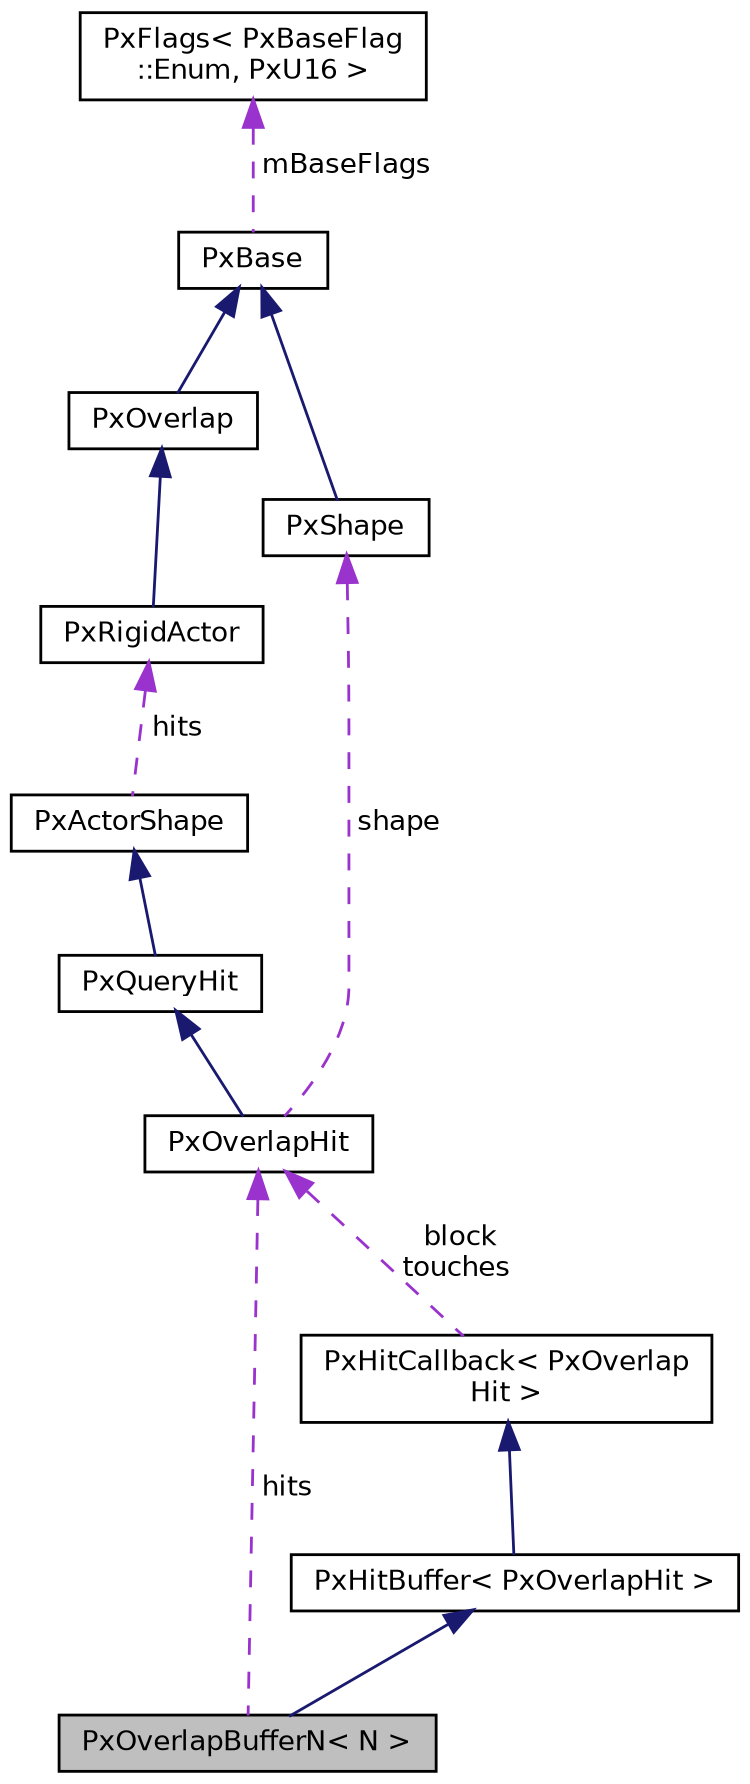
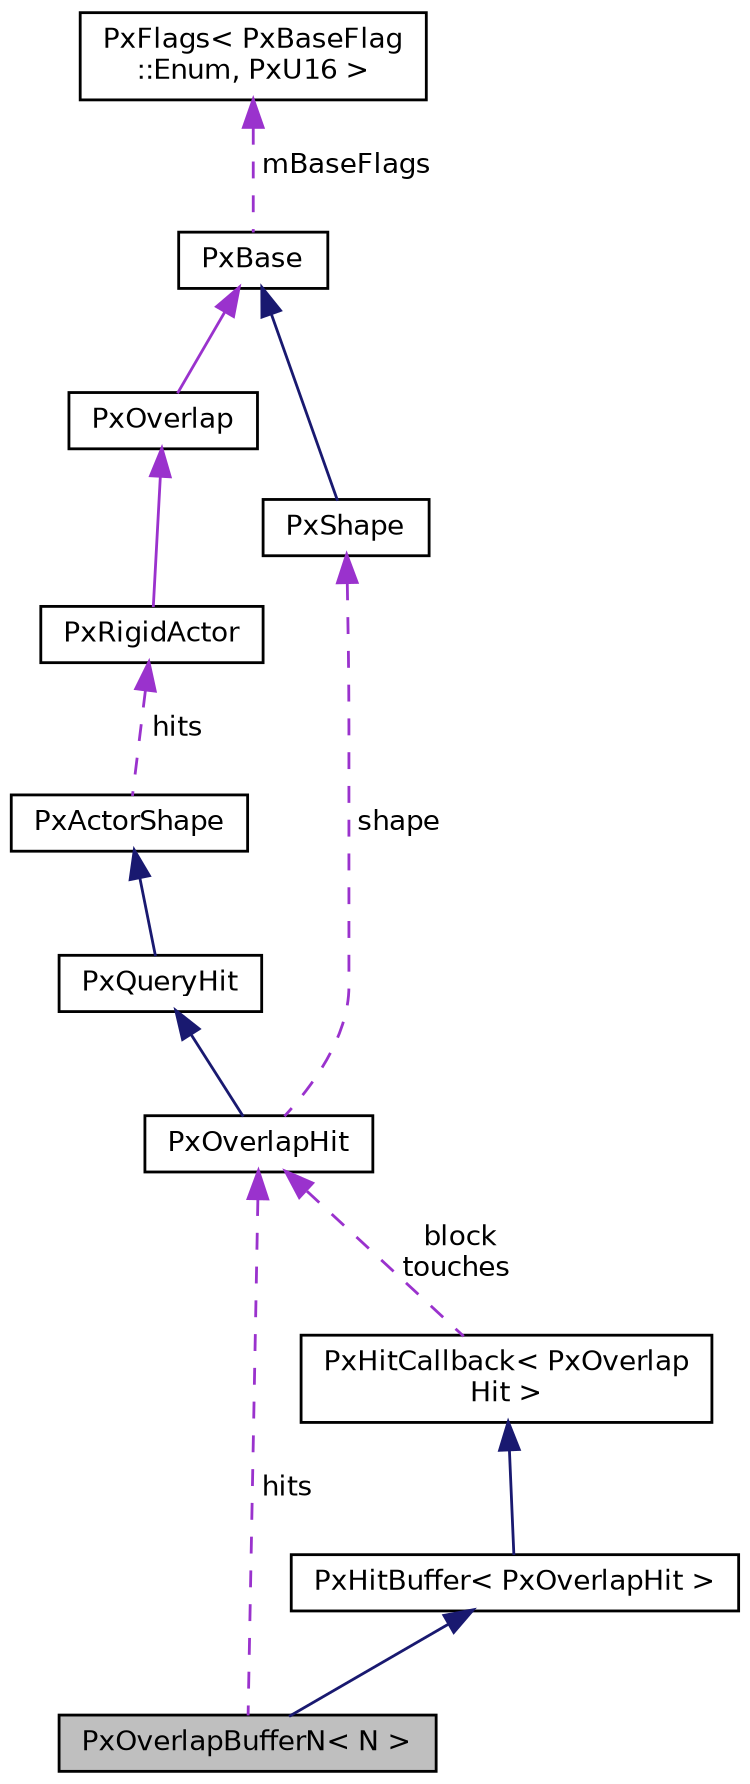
  digraph {
    node [color=black fillcolor=white fontname=Helvetica fontsize=10 shape=record style=filled]
    edge [color=midnightblue dir=back fontname=Helvetica fontsize=10 labelfontname=Helvetica labelfontsize=10 style=solid]
    n1 [fillcolor=grey75 fontcolor=black height=0.2 label="PxOverlapBufferN\< N \>" width=0.4]
    n2 [height=0.2 label="PxHitBuffer\< PxOverlapHit \>" width=0.4]
    n3 [height=0.2 label="PxHitCallback\< PxOverlap\lHit \>" width=0.4]
    n4 [height=0.2 label=PxOverlapHit width=0.4]
    n5 [height=0.2 label=PxQueryHit width=0.4]
    n6 [height=0.2 label=PxActorShape width=0.4]
    n7 [height=0.2 label=PxRigidActor width=0.4]
    n8 [height=0.2 label=PxOverlap width=0.4]
    n9 [height=0.2 label=PxBase width=0.4]
    n10 [height=0.2 label=PxShape width=0.4]
    n11 [height=0.2 label="PxFlags\< PxBaseFlag\l::Enum, PxU16 \>" width=0.4]
    n2 -> n1
    n3 -> n2
    n4 -> n1 [color=darkorchid3 label=" hits" style=dashed]
    n4 -> n3 [color=darkorchid3 label=" block\ntouches" style=dashed]
    n5 -> n4
    n6 -> n5
    n7 -> n6 [color=darkorchid3 label=" hits" style=dashed]
-   n8 -> n7
-   n9 -> n8
+   n8 -> n7 [color=darkorchid3]
+   n9 -> n8 [color=darkorchid3]
    n9 -> n10
    n10 -> n4 [color=darkorchid3 label=" shape" style=dashed]
    n11 -> n9 [color=darkorchid3 label=" mBaseFlags" style=dashed]
  }
